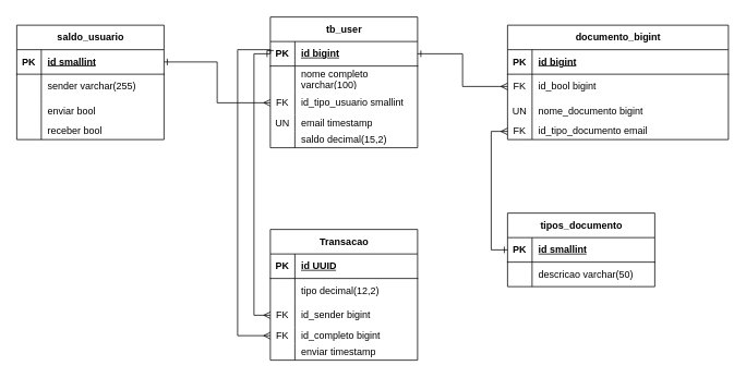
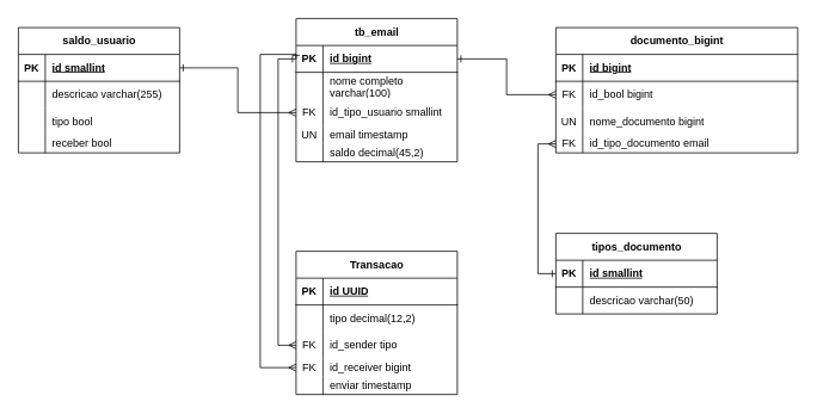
  <mxCell id="0" />
  <mxCell id="1" parent="0" />
- <mxCell id="2" value="tb_user" style="shape=table;startSize=30;container=1;collapsible=1;childLayout=tableLayout;fixedRows=1;rowLines=0;fontStyle=1;align=center;resizeLast=1;html=1;" parent="1" vertex="1"><mxGeometry x="330" y="20" width="180" height="160" as="geometry" /></mxCell>
+ <mxCell id="2" value="tb_email" style="shape=table;startSize=30;container=1;collapsible=1;childLayout=tableLayout;fixedRows=1;rowLines=0;fontStyle=1;align=center;resizeLast=1;html=1;" parent="1" vertex="1"><mxGeometry x="330" y="20" width="180" height="160" as="geometry" /></mxCell>
  <mxCell id="3" value="" style="shape=tableRow;horizontal=0;startSize=0;swimlaneHead=0;swimlaneBody=0;fillColor=none;collapsible=0;dropTarget=0;points=[[0,0.5],[1,0.5]];portConstraint=eastwest;top=0;left=0;right=0;bottom=1;" parent="2" vertex="1"><mxGeometry y="30" width="180" height="30" as="geometry" /></mxCell>
  <mxCell id="4" value="PK" style="shape=partialRectangle;connectable=0;fillColor=none;top=0;left=0;bottom=0;right=0;fontStyle=1;overflow=hidden;whiteSpace=wrap;html=1;" parent="3" vertex="1"><mxGeometry width="30" height="30" as="geometry"><mxRectangle width="30" height="30" as="alternateBounds" /></mxGeometry></mxCell>
  <mxCell id="5" value="id bigint" style="shape=partialRectangle;connectable=0;fillColor=none;top=0;left=0;bottom=0;right=0;align=left;spacingLeft=6;fontStyle=5;overflow=hidden;whiteSpace=wrap;html=1;" parent="3" vertex="1"><mxGeometry x="30" width="150" height="30" as="geometry"><mxRectangle width="150" height="30" as="alternateBounds" /></mxGeometry></mxCell>
  <mxCell id="6" value="" style="shape=tableRow;horizontal=0;startSize=0;swimlaneHead=0;swimlaneBody=0;fillColor=none;collapsible=0;dropTarget=0;points=[[0,0.5],[1,0.5]];portConstraint=eastwest;top=0;left=0;right=0;bottom=0;" parent="2" vertex="1"><mxGeometry y="60" width="180" height="30" as="geometry" /></mxCell>
  <mxCell id="7" value="" style="shape=partialRectangle;connectable=0;fillColor=none;top=0;left=0;bottom=0;right=0;editable=1;overflow=hidden;whiteSpace=wrap;html=1;" parent="6" vertex="1"><mxGeometry width="30" height="30" as="geometry"><mxRectangle width="30" height="30" as="alternateBounds" /></mxGeometry></mxCell>
  <mxCell id="8" value="nome completo varchar(100)" style="shape=partialRectangle;connectable=0;fillColor=none;top=0;left=0;bottom=0;right=0;align=left;spacingLeft=6;overflow=hidden;whiteSpace=wrap;html=1;" parent="6" vertex="1"><mxGeometry x="30" width="150" height="30" as="geometry"><mxRectangle width="150" height="30" as="alternateBounds" /></mxGeometry></mxCell>
  <mxCell id="9" value="" style="shape=tableRow;horizontal=0;startSize=0;swimlaneHead=0;swimlaneBody=0;fillColor=none;collapsible=0;dropTarget=0;points=[[0,0.5],[1,0.5]];portConstraint=eastwest;top=0;left=0;right=0;bottom=0;" parent="2" vertex="1"><mxGeometry y="90" width="180" height="30" as="geometry" /></mxCell>
  <mxCell id="10" value="FK" style="shape=partialRectangle;connectable=0;fillColor=none;top=0;left=0;bottom=0;right=0;editable=1;overflow=hidden;whiteSpace=wrap;html=1;" parent="9" vertex="1"><mxGeometry width="30" height="30" as="geometry"><mxRectangle width="30" height="30" as="alternateBounds" /></mxGeometry></mxCell>
  <mxCell id="11" value="id_tipo_usuario smallint" style="shape=partialRectangle;connectable=0;fillColor=none;top=0;left=0;bottom=0;right=0;align=left;spacingLeft=6;overflow=hidden;whiteSpace=wrap;html=1;" parent="9" vertex="1"><mxGeometry x="30" width="150" height="30" as="geometry"><mxRectangle width="150" height="30" as="alternateBounds" /></mxGeometry></mxCell>
  <mxCell id="12" value="" style="shape=tableRow;horizontal=0;startSize=0;swimlaneHead=0;swimlaneBody=0;fillColor=none;collapsible=0;dropTarget=0;points=[[0,0.5],[1,0.5]];portConstraint=eastwest;top=0;left=0;right=0;bottom=0;" parent="2" vertex="1"><mxGeometry y="120" width="180" height="20" as="geometry" /></mxCell>
  <mxCell id="13" value="UN" style="shape=partialRectangle;connectable=0;fillColor=none;top=0;left=0;bottom=0;right=0;editable=1;overflow=hidden;whiteSpace=wrap;html=1;" parent="12" vertex="1"><mxGeometry width="30" height="20" as="geometry"><mxRectangle width="30" height="20" as="alternateBounds" /></mxGeometry></mxCell>
  <mxCell id="14" value="email timestamp" style="shape=partialRectangle;connectable=0;fillColor=none;top=0;left=0;bottom=0;right=0;align=left;spacingLeft=6;overflow=hidden;whiteSpace=wrap;html=1;" parent="12" vertex="1"><mxGeometry x="30" width="150" height="20" as="geometry"><mxRectangle width="150" height="20" as="alternateBounds" /></mxGeometry></mxCell>
  <mxCell id="15" value="" style="shape=tableRow;horizontal=0;startSize=0;swimlaneHead=0;swimlaneBody=0;fillColor=none;collapsible=0;dropTarget=0;points=[[0,0.5],[1,0.5]];portConstraint=eastwest;top=0;left=0;right=0;bottom=0;" parent="2" vertex="1"><mxGeometry y="140" width="180" height="20" as="geometry" /></mxCell>
  <mxCell id="16" value="" style="shape=partialRectangle;connectable=0;fillColor=none;top=0;left=0;bottom=0;right=0;editable=1;overflow=hidden;whiteSpace=wrap;html=1;" parent="15" vertex="1"><mxGeometry width="30" height="20" as="geometry"><mxRectangle width="30" height="20" as="alternateBounds" /></mxGeometry></mxCell>
- <mxCell id="17" value="saldo decimal(15,2)" style="shape=partialRectangle;connectable=0;fillColor=none;top=0;left=0;bottom=0;right=0;align=left;spacingLeft=6;overflow=hidden;whiteSpace=wrap;html=1;" parent="15" vertex="1"><mxGeometry x="30" width="150" height="20" as="geometry"><mxRectangle width="150" height="20" as="alternateBounds" /></mxGeometry></mxCell>
+ <mxCell id="17" value="saldo decimal(45,2)" style="shape=partialRectangle;connectable=0;fillColor=none;top=0;left=0;bottom=0;right=0;align=left;spacingLeft=6;overflow=hidden;whiteSpace=wrap;html=1;" parent="15" vertex="1"><mxGeometry x="30" width="150" height="20" as="geometry"><mxRectangle width="150" height="20" as="alternateBounds" /></mxGeometry></mxCell>
  <mxCell id="18" value="documento_bigint" style="shape=table;startSize=30;container=1;collapsible=1;childLayout=tableLayout;fixedRows=1;rowLines=0;fontStyle=1;align=center;resizeLast=1;html=1;" parent="1" vertex="1"><mxGeometry x="620" y="30" width="270" height="140" as="geometry" /></mxCell>
  <mxCell id="19" value="" style="shape=tableRow;horizontal=0;startSize=0;swimlaneHead=0;swimlaneBody=0;fillColor=none;collapsible=0;dropTarget=0;points=[[0,0.5],[1,0.5]];portConstraint=eastwest;top=0;left=0;right=0;bottom=1;" parent="18" vertex="1"><mxGeometry y="30" width="270" height="30" as="geometry" /></mxCell>
  <mxCell id="20" value="PK" style="shape=partialRectangle;connectable=0;fillColor=none;top=0;left=0;bottom=0;right=0;fontStyle=1;overflow=hidden;whiteSpace=wrap;html=1;" parent="19" vertex="1"><mxGeometry width="30" height="30" as="geometry"><mxRectangle width="30" height="30" as="alternateBounds" /></mxGeometry></mxCell>
  <mxCell id="21" value="id bigint" style="shape=partialRectangle;connectable=0;fillColor=none;top=0;left=0;bottom=0;right=0;align=left;spacingLeft=6;fontStyle=5;overflow=hidden;whiteSpace=wrap;html=1;" parent="19" vertex="1"><mxGeometry x="30" width="240" height="30" as="geometry"><mxRectangle width="240" height="30" as="alternateBounds" /></mxGeometry></mxCell>
  <mxCell id="22" value="" style="shape=tableRow;horizontal=0;startSize=0;swimlaneHead=0;swimlaneBody=0;fillColor=none;collapsible=0;dropTarget=0;points=[[0,0.5],[1,0.5]];portConstraint=eastwest;top=0;left=0;right=0;bottom=0;" parent="18" vertex="1"><mxGeometry y="60" width="270" height="30" as="geometry" /></mxCell>
  <mxCell id="23" value="FK" style="shape=partialRectangle;connectable=0;fillColor=none;top=0;left=0;bottom=0;right=0;editable=1;overflow=hidden;whiteSpace=wrap;html=1;" parent="22" vertex="1"><mxGeometry width="30" height="30" as="geometry"><mxRectangle width="30" height="30" as="alternateBounds" /></mxGeometry></mxCell>
  <mxCell id="24" value="id_bool bigint" style="shape=partialRectangle;connectable=0;fillColor=none;top=0;left=0;bottom=0;right=0;align=left;spacingLeft=6;overflow=hidden;whiteSpace=wrap;html=1;" parent="22" vertex="1"><mxGeometry x="30" width="240" height="30" as="geometry"><mxRectangle width="240" height="30" as="alternateBounds" /></mxGeometry></mxCell>
  <mxCell id="25" value="" style="shape=tableRow;horizontal=0;startSize=0;swimlaneHead=0;swimlaneBody=0;fillColor=none;collapsible=0;dropTarget=0;points=[[0,0.5],[1,0.5]];portConstraint=eastwest;top=0;left=0;right=0;bottom=0;" parent="18" vertex="1"><mxGeometry y="90" width="270" height="30" as="geometry" /></mxCell>
  <mxCell id="26" value="UN" style="shape=partialRectangle;connectable=0;fillColor=none;top=0;left=0;bottom=0;right=0;editable=1;overflow=hidden;whiteSpace=wrap;html=1;" parent="25" vertex="1"><mxGeometry width="30" height="30" as="geometry"><mxRectangle width="30" height="30" as="alternateBounds" /></mxGeometry></mxCell>
  <mxCell id="27" value="nome_documento bigint" style="shape=partialRectangle;connectable=0;fillColor=none;top=0;left=0;bottom=0;right=0;align=left;spacingLeft=6;overflow=hidden;whiteSpace=wrap;html=1;" parent="25" vertex="1"><mxGeometry x="30" width="240" height="30" as="geometry"><mxRectangle width="240" height="30" as="alternateBounds" /></mxGeometry></mxCell>
  <mxCell id="28" value="" style="shape=tableRow;horizontal=0;startSize=0;swimlaneHead=0;swimlaneBody=0;fillColor=none;collapsible=0;dropTarget=0;points=[[0,0.5],[1,0.5]];portConstraint=eastwest;top=0;left=0;right=0;bottom=0;" parent="18" vertex="1"><mxGeometry y="120" width="270" height="20" as="geometry" /></mxCell>
  <mxCell id="29" value="FK" style="shape=partialRectangle;connectable=0;fillColor=none;top=0;left=0;bottom=0;right=0;editable=1;overflow=hidden;whiteSpace=wrap;html=1;" parent="28" vertex="1"><mxGeometry width="30" height="20" as="geometry"><mxRectangle width="30" height="20" as="alternateBounds" /></mxGeometry></mxCell>
  <mxCell id="30" value="id_tipo_documento email" style="shape=partialRectangle;connectable=0;fillColor=none;top=0;left=0;bottom=0;right=0;align=left;spacingLeft=6;overflow=hidden;whiteSpace=wrap;html=1;" parent="28" vertex="1"><mxGeometry x="30" width="240" height="20" as="geometry"><mxRectangle width="240" height="20" as="alternateBounds" /></mxGeometry></mxCell>
  <mxCell id="31" value="tipos_documento" style="shape=table;startSize=30;container=1;collapsible=1;childLayout=tableLayout;fixedRows=1;rowLines=0;fontStyle=1;align=center;resizeLast=1;html=1;" parent="1" vertex="1"><mxGeometry x="620" y="260" width="180" height="90" as="geometry" /></mxCell>
  <mxCell id="32" value="" style="shape=tableRow;horizontal=0;startSize=0;swimlaneHead=0;swimlaneBody=0;fillColor=none;collapsible=0;dropTarget=0;points=[[0,0.5],[1,0.5]];portConstraint=eastwest;top=0;left=0;right=0;bottom=1;" parent="31" vertex="1"><mxGeometry y="30" width="180" height="30" as="geometry" /></mxCell>
  <mxCell id="33" value="PK" style="shape=partialRectangle;connectable=0;fillColor=none;top=0;left=0;bottom=0;right=0;fontStyle=1;overflow=hidden;whiteSpace=wrap;html=1;" parent="32" vertex="1"><mxGeometry width="30" height="30" as="geometry"><mxRectangle width="30" height="30" as="alternateBounds" /></mxGeometry></mxCell>
  <mxCell id="34" value="id smallint" style="shape=partialRectangle;connectable=0;fillColor=none;top=0;left=0;bottom=0;right=0;align=left;spacingLeft=6;fontStyle=5;overflow=hidden;whiteSpace=wrap;html=1;" parent="32" vertex="1"><mxGeometry x="30" width="150" height="30" as="geometry"><mxRectangle width="150" height="30" as="alternateBounds" /></mxGeometry></mxCell>
  <mxCell id="35" value="" style="shape=tableRow;horizontal=0;startSize=0;swimlaneHead=0;swimlaneBody=0;fillColor=none;collapsible=0;dropTarget=0;points=[[0,0.5],[1,0.5]];portConstraint=eastwest;top=0;left=0;right=0;bottom=0;" parent="31" vertex="1"><mxGeometry y="60" width="180" height="30" as="geometry" /></mxCell>
  <mxCell id="36" value="" style="shape=partialRectangle;connectable=0;fillColor=none;top=0;left=0;bottom=0;right=0;editable=1;overflow=hidden;whiteSpace=wrap;html=1;" parent="35" vertex="1"><mxGeometry width="30" height="30" as="geometry"><mxRectangle width="30" height="30" as="alternateBounds" /></mxGeometry></mxCell>
  <mxCell id="37" value="descricao varchar(50)" style="shape=partialRectangle;connectable=0;fillColor=none;top=0;left=0;bottom=0;right=0;align=left;spacingLeft=6;overflow=hidden;whiteSpace=wrap;html=1;" parent="35" vertex="1"><mxGeometry x="30" width="150" height="30" as="geometry"><mxRectangle width="150" height="30" as="alternateBounds" /></mxGeometry></mxCell>
  <mxCell id="38" style="edgeStyle=orthogonalEdgeStyle;rounded=0;orthogonalLoop=1;jettySize=auto;html=1;startArrow=ERone;startFill=0;endArrow=ERmany;endFill=0;entryX=0;entryY=0.5;entryDx=0;entryDy=0;exitX=1;exitY=0.5;exitDx=0;exitDy=0;" parent="1" source="40" target="9" edge="1"><mxGeometry relative="1" as="geometry" /></mxCell>
  <mxCell id="39" value="saldo_usuario" style="shape=table;startSize=30;container=1;collapsible=1;childLayout=tableLayout;fixedRows=1;rowLines=0;fontStyle=1;align=center;resizeLast=1;html=1;" parent="1" vertex="1"><mxGeometry x="20" y="30" width="180" height="140" as="geometry" /></mxCell>
  <mxCell id="40" value="" style="shape=tableRow;horizontal=0;startSize=0;swimlaneHead=0;swimlaneBody=0;fillColor=none;collapsible=0;dropTarget=0;points=[[0,0.5],[1,0.5]];portConstraint=eastwest;top=0;left=0;right=0;bottom=1;" parent="39" vertex="1"><mxGeometry y="30" width="180" height="30" as="geometry" /></mxCell>
  <mxCell id="41" value="PK" style="shape=partialRectangle;connectable=0;fillColor=none;top=0;left=0;bottom=0;right=0;fontStyle=1;overflow=hidden;whiteSpace=wrap;html=1;" parent="40" vertex="1"><mxGeometry width="30" height="30" as="geometry"><mxRectangle width="30" height="30" as="alternateBounds" /></mxGeometry></mxCell>
  <mxCell id="42" value="id smallint" style="shape=partialRectangle;connectable=0;fillColor=none;top=0;left=0;bottom=0;right=0;align=left;spacingLeft=6;fontStyle=5;overflow=hidden;whiteSpace=wrap;html=1;" parent="40" vertex="1"><mxGeometry x="30" width="150" height="30" as="geometry"><mxRectangle width="150" height="30" as="alternateBounds" /></mxGeometry></mxCell>
  <mxCell id="43" value="" style="shape=tableRow;horizontal=0;startSize=0;swimlaneHead=0;swimlaneBody=0;fillColor=none;collapsible=0;dropTarget=0;points=[[0,0.5],[1,0.5]];portConstraint=eastwest;top=0;left=0;right=0;bottom=0;" parent="39" vertex="1"><mxGeometry y="60" width="180" height="30" as="geometry" /></mxCell>
  <mxCell id="44" value="" style="shape=partialRectangle;connectable=0;fillColor=none;top=0;left=0;bottom=0;right=0;editable=1;overflow=hidden;whiteSpace=wrap;html=1;" parent="43" vertex="1"><mxGeometry width="30" height="30" as="geometry"><mxRectangle width="30" height="30" as="alternateBounds" /></mxGeometry></mxCell>
- <mxCell id="45" value="sender varchar(255)" style="shape=partialRectangle;connectable=0;fillColor=none;top=0;left=0;bottom=0;right=0;align=left;spacingLeft=6;overflow=hidden;whiteSpace=wrap;html=1;" parent="43" vertex="1"><mxGeometry x="30" width="150" height="30" as="geometry"><mxRectangle width="150" height="30" as="alternateBounds" /></mxGeometry></mxCell>
+ <mxCell id="45" value="descricao varchar(255)" style="shape=partialRectangle;connectable=0;fillColor=none;top=0;left=0;bottom=0;right=0;align=left;spacingLeft=6;overflow=hidden;whiteSpace=wrap;html=1;" parent="43" vertex="1"><mxGeometry x="30" width="150" height="30" as="geometry"><mxRectangle width="150" height="30" as="alternateBounds" /></mxGeometry></mxCell>
  <mxCell id="46" value="" style="shape=tableRow;horizontal=0;startSize=0;swimlaneHead=0;swimlaneBody=0;fillColor=none;collapsible=0;dropTarget=0;points=[[0,0.5],[1,0.5]];portConstraint=eastwest;top=0;left=0;right=0;bottom=0;" parent="39" vertex="1"><mxGeometry y="90" width="180" height="30" as="geometry" /></mxCell>
  <mxCell id="47" value="" style="shape=partialRectangle;connectable=0;fillColor=none;top=0;left=0;bottom=0;right=0;editable=1;overflow=hidden;whiteSpace=wrap;html=1;" parent="46" vertex="1"><mxGeometry width="30" height="30" as="geometry"><mxRectangle width="30" height="30" as="alternateBounds" /></mxGeometry></mxCell>
- <mxCell id="48" value="enviar bool" style="shape=partialRectangle;connectable=0;fillColor=none;top=0;left=0;bottom=0;right=0;align=left;spacingLeft=6;overflow=hidden;whiteSpace=wrap;html=1;" parent="46" vertex="1"><mxGeometry x="30" width="150" height="30" as="geometry"><mxRectangle width="150" height="30" as="alternateBounds" /></mxGeometry></mxCell>
+ <mxCell id="48" value="tipo bool" style="shape=partialRectangle;connectable=0;fillColor=none;top=0;left=0;bottom=0;right=0;align=left;spacingLeft=6;overflow=hidden;whiteSpace=wrap;html=1;" parent="46" vertex="1"><mxGeometry x="30" width="150" height="30" as="geometry"><mxRectangle width="150" height="30" as="alternateBounds" /></mxGeometry></mxCell>
  <mxCell id="49" value="" style="shape=tableRow;horizontal=0;startSize=0;swimlaneHead=0;swimlaneBody=0;fillColor=none;collapsible=0;dropTarget=0;points=[[0,0.5],[1,0.5]];portConstraint=eastwest;top=0;left=0;right=0;bottom=0;" parent="39" vertex="1"><mxGeometry y="120" width="180" height="20" as="geometry" /></mxCell>
  <mxCell id="50" value="" style="shape=partialRectangle;connectable=0;fillColor=none;top=0;left=0;bottom=0;right=0;editable=1;overflow=hidden;whiteSpace=wrap;html=1;" parent="49" vertex="1"><mxGeometry width="30" height="20" as="geometry"><mxRectangle width="30" height="20" as="alternateBounds" /></mxGeometry></mxCell>
  <mxCell id="51" value="receber bool" style="shape=partialRectangle;connectable=0;fillColor=none;top=0;left=0;bottom=0;right=0;align=left;spacingLeft=6;overflow=hidden;whiteSpace=wrap;html=1;" parent="49" vertex="1"><mxGeometry x="30" width="150" height="20" as="geometry"><mxRectangle width="150" height="20" as="alternateBounds" /></mxGeometry></mxCell>
  <mxCell id="52" style="edgeStyle=orthogonalEdgeStyle;rounded=0;orthogonalLoop=1;jettySize=auto;html=1;startArrow=ERone;startFill=0;endArrow=ERmany;endFill=0;exitX=1;exitY=0.5;exitDx=0;exitDy=0;" parent="1" source="3" target="22" edge="1"><mxGeometry relative="1" as="geometry" /></mxCell>
  <mxCell id="53" style="edgeStyle=orthogonalEdgeStyle;rounded=0;orthogonalLoop=1;jettySize=auto;html=1;entryX=0;entryY=0.5;entryDx=0;entryDy=0;startArrow=ERmany;startFill=0;endArrow=ERone;endFill=0;" parent="1" source="28" target="32" edge="1"><mxGeometry relative="1" as="geometry" /></mxCell>
  <mxCell id="54" value="Transacao" style="shape=table;startSize=30;container=1;collapsible=1;childLayout=tableLayout;fixedRows=1;rowLines=0;fontStyle=1;align=center;resizeLast=1;html=1;" parent="1" vertex="1"><mxGeometry x="330" y="280" width="180" height="160" as="geometry" /></mxCell>
  <mxCell id="55" value="" style="shape=tableRow;horizontal=0;startSize=0;swimlaneHead=0;swimlaneBody=0;fillColor=none;collapsible=0;dropTarget=0;points=[[0,0.5],[1,0.5]];portConstraint=eastwest;top=0;left=0;right=0;bottom=1;" parent="54" vertex="1"><mxGeometry y="30" width="180" height="30" as="geometry" /></mxCell>
  <mxCell id="56" value="PK" style="shape=partialRectangle;connectable=0;fillColor=none;top=0;left=0;bottom=0;right=0;fontStyle=1;overflow=hidden;whiteSpace=wrap;html=1;" parent="55" vertex="1"><mxGeometry width="30" height="30" as="geometry"><mxRectangle width="30" height="30" as="alternateBounds" /></mxGeometry></mxCell>
  <mxCell id="57" value="id UUID" style="shape=partialRectangle;connectable=0;fillColor=none;top=0;left=0;bottom=0;right=0;align=left;spacingLeft=6;fontStyle=5;overflow=hidden;whiteSpace=wrap;html=1;" parent="55" vertex="1"><mxGeometry x="30" width="150" height="30" as="geometry"><mxRectangle width="150" height="30" as="alternateBounds" /></mxGeometry></mxCell>
  <mxCell id="58" value="" style="shape=tableRow;horizontal=0;startSize=0;swimlaneHead=0;swimlaneBody=0;fillColor=none;collapsible=0;dropTarget=0;points=[[0,0.5],[1,0.5]];portConstraint=eastwest;top=0;left=0;right=0;bottom=0;" parent="54" vertex="1"><mxGeometry y="60" width="180" height="30" as="geometry" /></mxCell>
  <mxCell id="59" value="" style="shape=partialRectangle;connectable=0;fillColor=none;top=0;left=0;bottom=0;right=0;editable=1;overflow=hidden;whiteSpace=wrap;html=1;" parent="58" vertex="1"><mxGeometry width="30" height="30" as="geometry"><mxRectangle width="30" height="30" as="alternateBounds" /></mxGeometry></mxCell>
  <mxCell id="60" value="tipo decimal(12,2)" style="shape=partialRectangle;connectable=0;fillColor=none;top=0;left=0;bottom=0;right=0;align=left;spacingLeft=6;overflow=hidden;whiteSpace=wrap;html=1;" parent="58" vertex="1"><mxGeometry x="30" width="150" height="30" as="geometry"><mxRectangle width="150" height="30" as="alternateBounds" /></mxGeometry></mxCell>
  <mxCell id="61" value="" style="shape=tableRow;horizontal=0;startSize=0;swimlaneHead=0;swimlaneBody=0;fillColor=none;collapsible=0;dropTarget=0;points=[[0,0.5],[1,0.5]];portConstraint=eastwest;top=0;left=0;right=0;bottom=0;" parent="54" vertex="1"><mxGeometry y="90" width="180" height="30" as="geometry" /></mxCell>
  <mxCell id="62" value="FK" style="shape=partialRectangle;connectable=0;fillColor=none;top=0;left=0;bottom=0;right=0;editable=1;overflow=hidden;whiteSpace=wrap;html=1;" parent="61" vertex="1"><mxGeometry width="30" height="30" as="geometry"><mxRectangle width="30" height="30" as="alternateBounds" /></mxGeometry></mxCell>
- <mxCell id="63" value="id_sender bigint" style="shape=partialRectangle;connectable=0;fillColor=none;top=0;left=0;bottom=0;right=0;align=left;spacingLeft=6;overflow=hidden;whiteSpace=wrap;html=1;" parent="61" vertex="1"><mxGeometry x="30" width="150" height="30" as="geometry"><mxRectangle width="150" height="30" as="alternateBounds" /></mxGeometry></mxCell>
+ <mxCell id="63" value="id_sender tipo" style="shape=partialRectangle;connectable=0;fillColor=none;top=0;left=0;bottom=0;right=0;align=left;spacingLeft=6;overflow=hidden;whiteSpace=wrap;html=1;" parent="61" vertex="1"><mxGeometry x="30" width="150" height="30" as="geometry"><mxRectangle width="150" height="30" as="alternateBounds" /></mxGeometry></mxCell>
  <mxCell id="64" value="" style="shape=tableRow;horizontal=0;startSize=0;swimlaneHead=0;swimlaneBody=0;fillColor=none;collapsible=0;dropTarget=0;points=[[0,0.5],[1,0.5]];portConstraint=eastwest;top=0;left=0;right=0;bottom=0;" parent="54" vertex="1"><mxGeometry y="120" width="180" height="20" as="geometry" /></mxCell>
  <mxCell id="65" value="FK" style="shape=partialRectangle;connectable=0;fillColor=none;top=0;left=0;bottom=0;right=0;editable=1;overflow=hidden;whiteSpace=wrap;html=1;" parent="64" vertex="1"><mxGeometry width="30" height="20" as="geometry"><mxRectangle width="30" height="20" as="alternateBounds" /></mxGeometry></mxCell>
- <mxCell id="66" value="id_completo bigint" style="shape=partialRectangle;connectable=0;fillColor=none;top=0;left=0;bottom=0;right=0;align=left;spacingLeft=6;overflow=hidden;whiteSpace=wrap;html=1;" parent="64" vertex="1"><mxGeometry x="30" width="150" height="20" as="geometry"><mxRectangle width="150" height="20" as="alternateBounds" /></mxGeometry></mxCell>
+ <mxCell id="66" value="id_receiver bigint" style="shape=partialRectangle;connectable=0;fillColor=none;top=0;left=0;bottom=0;right=0;align=left;spacingLeft=6;overflow=hidden;whiteSpace=wrap;html=1;" parent="64" vertex="1"><mxGeometry x="30" width="150" height="20" as="geometry"><mxRectangle width="150" height="20" as="alternateBounds" /></mxGeometry></mxCell>
  <mxCell id="67" value="" style="shape=tableRow;horizontal=0;startSize=0;swimlaneHead=0;swimlaneBody=0;fillColor=none;collapsible=0;dropTarget=0;points=[[0,0.5],[1,0.5]];portConstraint=eastwest;top=0;left=0;right=0;bottom=0;" parent="54" vertex="1"><mxGeometry y="140" width="180" height="20" as="geometry" /></mxCell>
  <mxCell id="68" value="" style="shape=partialRectangle;connectable=0;fillColor=none;top=0;left=0;bottom=0;right=0;editable=1;overflow=hidden;whiteSpace=wrap;html=1;" parent="67" vertex="1"><mxGeometry width="30" height="20" as="geometry"><mxRectangle width="30" height="20" as="alternateBounds" /></mxGeometry></mxCell>
  <mxCell id="69" value="enviar timestamp" style="shape=partialRectangle;connectable=0;fillColor=none;top=0;left=0;bottom=0;right=0;align=left;spacingLeft=6;overflow=hidden;whiteSpace=wrap;html=1;" parent="67" vertex="1"><mxGeometry x="30" width="150" height="20" as="geometry"><mxRectangle width="150" height="20" as="alternateBounds" /></mxGeometry></mxCell>
  <mxCell id="70" style="edgeStyle=orthogonalEdgeStyle;rounded=0;orthogonalLoop=1;jettySize=auto;html=1;entryX=0;entryY=0.5;entryDx=0;entryDy=0;startArrow=ERmany;startFill=0;endArrow=ERone;endFill=0;" parent="1" source="61" target="3" edge="1"><mxGeometry relative="1" as="geometry" /></mxCell>
  <mxCell id="71" style="edgeStyle=orthogonalEdgeStyle;rounded=0;orthogonalLoop=1;jettySize=auto;html=1;entryX=0;entryY=0.5;entryDx=0;entryDy=0;startArrow=ERmany;startFill=0;endArrow=ERone;endFill=0;exitX=0;exitY=0.5;exitDx=0;exitDy=0;" parent="1" source="64" target="3" edge="1"><mxGeometry relative="1" as="geometry"><mxPoint x="340" y="395" as="sourcePoint" /><mxPoint x="340" y="75" as="targetPoint" /><Array as="points"><mxPoint x="290" y="410" /><mxPoint x="290" y="60" /><mxPoint x="330" y="60" /></Array></mxGeometry></mxCell>
